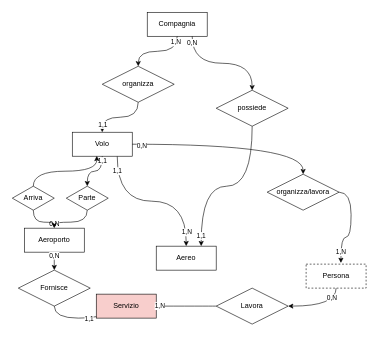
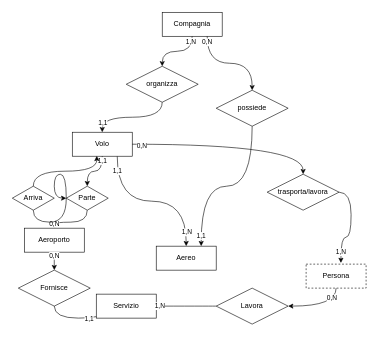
  <mxCell id="0" />
  <mxCell id="1" parent="0" />
  <mxCell id="2" style="edgeStyle=orthogonalEdgeStyle;rounded=0;orthogonalLoop=1;jettySize=auto;html=1;exitX=0.5;exitY=1;exitDx=0;exitDy=0;entryX=0.5;entryY=0;entryDx=0;entryDy=0;curved=1;" parent="1" source="25" target="12" edge="1"><mxGeometry relative="1" as="geometry" /></mxCell>
  <mxCell id="3" value="1,1" style="edgeLabel;html=1;align=center;verticalAlign=middle;resizable=0;points=[];" parent="2" vertex="1" connectable="0"><mxGeometry x="0.77" relative="1" as="geometry"><mxPoint as="offset" /></mxGeometry></mxCell>
  <mxCell id="4" style="edgeStyle=orthogonalEdgeStyle;rounded=0;orthogonalLoop=1;jettySize=auto;html=1;exitX=0.5;exitY=1;exitDx=0;exitDy=0;entryX=0.75;entryY=0;entryDx=0;entryDy=0;curved=1;" parent="1" source="28" target="20" edge="1"><mxGeometry relative="1" as="geometry" /></mxCell>
  <mxCell id="5" value="1,1" style="edgeLabel;html=1;align=center;verticalAlign=middle;resizable=0;points=[];" parent="4" vertex="1" connectable="0"><mxGeometry x="0.876" y="-1" relative="1" as="geometry"><mxPoint as="offset" /></mxGeometry></mxCell>
- <mxCell id="6" value="&lt;div&gt;Compagnia&lt;/div&gt;" style="whiteSpace=wrap;html=1;align=center;" parent="1" vertex="1"><mxGeometry x="245" y="20" width="100" height="40" as="geometry" /></mxCell>
+ <mxCell id="6" value="&lt;div&gt;Compagnia&lt;/div&gt;" style="whiteSpace=wrap;html=1;align=center;" parent="1" vertex="1"><mxGeometry x="270" y="20" width="100" height="40" as="geometry" /></mxCell>
  <mxCell id="7" style="edgeStyle=orthogonalEdgeStyle;rounded=0;orthogonalLoop=1;jettySize=auto;html=1;exitX=0.5;exitY=1;exitDx=0;exitDy=0;entryX=0.5;entryY=0;entryDx=0;entryDy=0;curved=1;" parent="1" source="40" target="15" edge="1"><mxGeometry relative="1" as="geometry" /></mxCell>
  <mxCell id="8" value="0,N" style="edgeLabel;html=1;align=center;verticalAlign=middle;resizable=0;points=[];" parent="7" vertex="1" connectable="0"><mxGeometry x="0.812" y="-1" relative="1" as="geometry"><mxPoint as="offset" /></mxGeometry></mxCell>
  <mxCell id="9" style="edgeStyle=orthogonalEdgeStyle;rounded=0;orthogonalLoop=1;jettySize=auto;html=1;exitX=0.75;exitY=1;exitDx=0;exitDy=0;entryX=0.5;entryY=0;entryDx=0;entryDy=0;curved=1;" parent="1" source="12" target="20" edge="1"><mxGeometry relative="1" as="geometry" /></mxCell>
  <mxCell id="10" value="1,N" style="edgeLabel;html=1;align=center;verticalAlign=middle;resizable=0;points=[];" parent="9" vertex="1" connectable="0"><mxGeometry x="0.821" relative="1" as="geometry"><mxPoint as="offset" /></mxGeometry></mxCell>
  <mxCell id="11" value="1,1" style="edgeLabel;html=1;align=center;verticalAlign=middle;resizable=0;points=[];" parent="9" vertex="1" connectable="0"><mxGeometry x="-0.818" y="-1" relative="1" as="geometry"><mxPoint as="offset" /></mxGeometry></mxCell>
  <mxCell id="12" value="&lt;div&gt;Volo&lt;/div&gt;" style="whiteSpace=wrap;html=1;align=center;" parent="1" vertex="1"><mxGeometry x="120" y="220" width="100" height="40" as="geometry" /></mxCell>
  <mxCell id="13" style="edgeStyle=orthogonalEdgeStyle;rounded=0;orthogonalLoop=1;jettySize=auto;html=1;exitX=0.5;exitY=1;exitDx=0;exitDy=0;entryX=0;entryY=0.5;entryDx=0;entryDy=0;curved=1;" parent="1" source="37" target="16" edge="1"><mxGeometry relative="1" as="geometry" /></mxCell>
  <mxCell id="14" value="&lt;div&gt;1,1&lt;/div&gt;" style="edgeLabel;html=1;align=center;verticalAlign=middle;resizable=0;points=[];" parent="13" vertex="1" connectable="0"><mxGeometry x="0.183" relative="1" as="geometry"><mxPoint as="offset" /></mxGeometry></mxCell>
  <mxCell id="15" value="Aeroporto" style="whiteSpace=wrap;html=1;align=center;" parent="1" vertex="1"><mxGeometry x="40" y="380" width="100" height="40" as="geometry" /></mxCell>
- <mxCell id="16" value="Servizio" style="whiteSpace=wrap;html=1;align=center;fillColor=#f8cecc;" parent="1" vertex="1"><mxGeometry x="160" y="490" width="100" height="40" as="geometry" /></mxCell>
+ <mxCell id="16" value="Servizio" style="whiteSpace=wrap;html=1;align=center;" parent="1" vertex="1"><mxGeometry x="160" y="490" width="100" height="40" as="geometry" /></mxCell>
  <mxCell id="17" style="edgeStyle=orthogonalEdgeStyle;rounded=0;orthogonalLoop=1;jettySize=auto;html=1;exitX=0;exitY=0.5;exitDx=0;exitDy=0;entryX=1;entryY=0.5;entryDx=0;entryDy=0;curved=1;" parent="1" source="34" target="16" edge="1"><mxGeometry relative="1" as="geometry" /></mxCell>
  <mxCell id="18" value="1,N" style="edgeLabel;html=1;align=center;verticalAlign=middle;resizable=0;points=[];" parent="17" vertex="1" connectable="0"><mxGeometry x="0.896" y="-1" relative="1" as="geometry"><mxPoint as="offset" /></mxGeometry></mxCell>
  <mxCell id="19" value="Persona" style="whiteSpace=wrap;html=1;align=center;dashed=1;" parent="1" vertex="1"><mxGeometry x="510" y="440" width="100" height="40" as="geometry" /></mxCell>
  <mxCell id="20" value="Aereo" style="whiteSpace=wrap;html=1;align=center;" parent="1" vertex="1"><mxGeometry x="260" y="410" width="100" height="40" as="geometry" /></mxCell>
  <mxCell id="21" style="edgeStyle=orthogonalEdgeStyle;rounded=0;orthogonalLoop=1;jettySize=auto;html=1;exitX=1;exitY=0.5;exitDx=0;exitDy=0;entryX=0.58;entryY=-0.05;entryDx=0;entryDy=0;entryPerimeter=0;curved=1;" parent="1" source="31" target="19" edge="1"><mxGeometry relative="1" as="geometry" /></mxCell>
  <mxCell id="22" value="1,N" style="edgeLabel;html=1;align=center;verticalAlign=middle;resizable=0;points=[];" parent="21" vertex="1" connectable="0"><mxGeometry x="0.76" y="-1" relative="1" as="geometry"><mxPoint as="offset" /></mxGeometry></mxCell>
  <mxCell id="23" value="" style="edgeStyle=orthogonalEdgeStyle;rounded=0;orthogonalLoop=1;jettySize=auto;html=1;exitX=0.5;exitY=1;exitDx=0;exitDy=0;entryX=0.5;entryY=0;entryDx=0;entryDy=0;curved=1;" parent="1" source="6" target="25" edge="1"><mxGeometry relative="1" as="geometry"><mxPoint x="250" y="150" as="sourcePoint" /><mxPoint x="190" y="250" as="targetPoint" /></mxGeometry></mxCell>
  <mxCell id="24" value="1,N" style="edgeLabel;html=1;align=center;verticalAlign=middle;resizable=0;points=[];" parent="23" vertex="1" connectable="0"><mxGeometry x="-0.843" y="-3" relative="1" as="geometry"><mxPoint as="offset" /></mxGeometry></mxCell>
- <mxCell id="25" value="organizza" style="shape=rhombus;perimeter=rhombusPerimeter;whiteSpace=wrap;html=1;align=center;" parent="1" vertex="1"><mxGeometry x="170" y="110" width="120" height="60" as="geometry" /></mxCell>
+ <mxCell id="25" value="organizza" style="shape=rhombus;perimeter=rhombusPerimeter;whiteSpace=wrap;html=1;align=center;" parent="1" vertex="1"><mxGeometry x="210" y="110" width="120" height="60" as="geometry" /></mxCell>
  <mxCell id="26" value="" style="edgeStyle=orthogonalEdgeStyle;rounded=0;orthogonalLoop=1;jettySize=auto;html=1;exitX=0.75;exitY=1;exitDx=0;exitDy=0;curved=1;" parent="1" source="6" target="28" edge="1"><mxGeometry relative="1" as="geometry"><mxPoint x="345" y="60" as="sourcePoint" /><mxPoint x="315" y="370" as="targetPoint" /></mxGeometry></mxCell>
  <mxCell id="27" value="0,N" style="edgeLabel;html=1;align=center;verticalAlign=middle;resizable=0;points=[];" parent="26" vertex="1" connectable="0"><mxGeometry x="-0.896" y="-1" relative="1" as="geometry"><mxPoint as="offset" /></mxGeometry></mxCell>
  <mxCell id="28" value="possiede" style="shape=rhombus;perimeter=rhombusPerimeter;whiteSpace=wrap;html=1;align=center;" parent="1" vertex="1"><mxGeometry x="360" y="150" width="120" height="60" as="geometry" /></mxCell>
  <mxCell id="29" value="" style="edgeStyle=orthogonalEdgeStyle;rounded=0;orthogonalLoop=1;jettySize=auto;html=1;exitX=1;exitY=0.5;exitDx=0;exitDy=0;curved=1;" parent="1" source="12" target="31" edge="1"><mxGeometry relative="1" as="geometry"><mxPoint x="240" y="270" as="sourcePoint" /><mxPoint x="498" y="368" as="targetPoint" /></mxGeometry></mxCell>
  <mxCell id="30" value="0,N" style="edgeLabel;html=1;align=center;verticalAlign=middle;resizable=0;points=[];" parent="29" vertex="1" connectable="0"><mxGeometry x="-0.91" y="-2" relative="1" as="geometry"><mxPoint as="offset" /></mxGeometry></mxCell>
- <mxCell id="31" value="organizza/lavora" style="shape=rhombus;perimeter=rhombusPerimeter;whiteSpace=wrap;html=1;align=center;" parent="1" vertex="1"><mxGeometry x="445" y="290" width="120" height="60" as="geometry" /></mxCell>
+ <mxCell id="31" value="trasporta/lavora" style="shape=rhombus;perimeter=rhombusPerimeter;whiteSpace=wrap;html=1;align=center;" parent="1" vertex="1"><mxGeometry x="445" y="290" width="120" height="60" as="geometry" /></mxCell>
  <mxCell id="32" value="" style="edgeStyle=orthogonalEdgeStyle;rounded=0;orthogonalLoop=1;jettySize=auto;html=1;exitX=0.5;exitY=1;exitDx=0;exitDy=0;entryX=1;entryY=0.5;entryDx=0;entryDy=0;curved=1;" parent="1" source="19" target="34" edge="1"><mxGeometry relative="1" as="geometry"><mxPoint x="560" y="480" as="sourcePoint" /><mxPoint x="260" y="510" as="targetPoint" /></mxGeometry></mxCell>
  <mxCell id="33" value="0,N" style="edgeLabel;html=1;align=center;verticalAlign=middle;resizable=0;points=[];" parent="32" vertex="1" connectable="0"><mxGeometry x="-0.707" y="-8" relative="1" as="geometry"><mxPoint as="offset" /></mxGeometry></mxCell>
  <mxCell id="34" value="Lavora" style="shape=rhombus;perimeter=rhombusPerimeter;whiteSpace=wrap;html=1;align=center;" parent="1" vertex="1"><mxGeometry x="360" y="480" width="120" height="60" as="geometry" /></mxCell>
  <mxCell id="35" value="" style="edgeStyle=orthogonalEdgeStyle;rounded=0;orthogonalLoop=1;jettySize=auto;html=1;exitX=0.5;exitY=1;exitDx=0;exitDy=0;entryX=0.5;entryY=0;entryDx=0;entryDy=0;curved=1;" parent="1" source="15" target="37" edge="1"><mxGeometry relative="1" as="geometry"><mxPoint x="110" y="410" as="sourcePoint" /><mxPoint x="160" y="510" as="targetPoint" /></mxGeometry></mxCell>
  <mxCell id="36" value="0,N" style="edgeLabel;html=1;align=center;verticalAlign=middle;resizable=0;points=[];" parent="35" vertex="1" connectable="0"><mxGeometry x="-0.643" y="-1" relative="1" as="geometry"><mxPoint as="offset" /></mxGeometry></mxCell>
  <mxCell id="37" value="Fornisce" style="shape=rhombus;perimeter=rhombusPerimeter;whiteSpace=wrap;html=1;align=center;" parent="1" vertex="1"><mxGeometry x="30" y="450" width="120" height="60" as="geometry" /></mxCell>
  <mxCell id="38" value="" style="edgeStyle=orthogonalEdgeStyle;rounded=0;orthogonalLoop=1;jettySize=auto;html=1;exitX=0.5;exitY=1;exitDx=0;exitDy=0;entryX=0.5;entryY=0;entryDx=0;entryDy=0;curved=1;" parent="1" source="12" target="40" edge="1"><mxGeometry relative="1" as="geometry"><mxPoint x="190" y="290" as="sourcePoint" /><mxPoint x="110" y="370" as="targetPoint" /></mxGeometry></mxCell>
  <mxCell id="39" value="1,1" style="edgeLabel;html=1;align=center;verticalAlign=middle;resizable=0;points=[];" parent="38" vertex="1" connectable="0"><mxGeometry x="-0.823" y="-1" relative="1" as="geometry"><mxPoint as="offset" /></mxGeometry></mxCell>
  <mxCell id="40" value="Parte" style="shape=rhombus;perimeter=rhombusPerimeter;whiteSpace=wrap;html=1;align=center;" parent="1" vertex="1"><mxGeometry x="110" y="310" width="70" height="40" as="geometry" /></mxCell>
- <mxCell id="41" style="edgeStyle=orthogonalEdgeStyle;rounded=0;orthogonalLoop=1;jettySize=auto;html=1;exitX=0.5;exitY=1;exitDx=0;exitDy=0;curved=1;" parent="1" source="42" target="15" edge="1"><mxGeometry relative="1" as="geometry" /></mxCell>
+ <mxCell id="41" style="edgeStyle=orthogonalEdgeStyle;rounded=0;orthogonalLoop=1;jettySize=auto;html=1;exitX=0.5;exitY=1;exitDx=0;exitDy=0;curved=1;" parent="1" source="42" target="40" edge="1"><mxGeometry relative="1" as="geometry" /></mxCell>
  <mxCell id="42" value="Arriva" style="shape=rhombus;perimeter=rhombusPerimeter;whiteSpace=wrap;html=1;align=center;" parent="1" vertex="1"><mxGeometry x="20" y="310" width="70" height="40" as="geometry" /></mxCell>
  <mxCell id="43" style="edgeStyle=orthogonalEdgeStyle;rounded=0;orthogonalLoop=1;jettySize=auto;html=1;exitX=0.5;exitY=0;exitDx=0;exitDy=0;entryX=0.409;entryY=0.989;entryDx=0;entryDy=0;entryPerimeter=0;curved=1;" parent="1" source="42" target="12" edge="1"><mxGeometry relative="1" as="geometry" /></mxCell>
